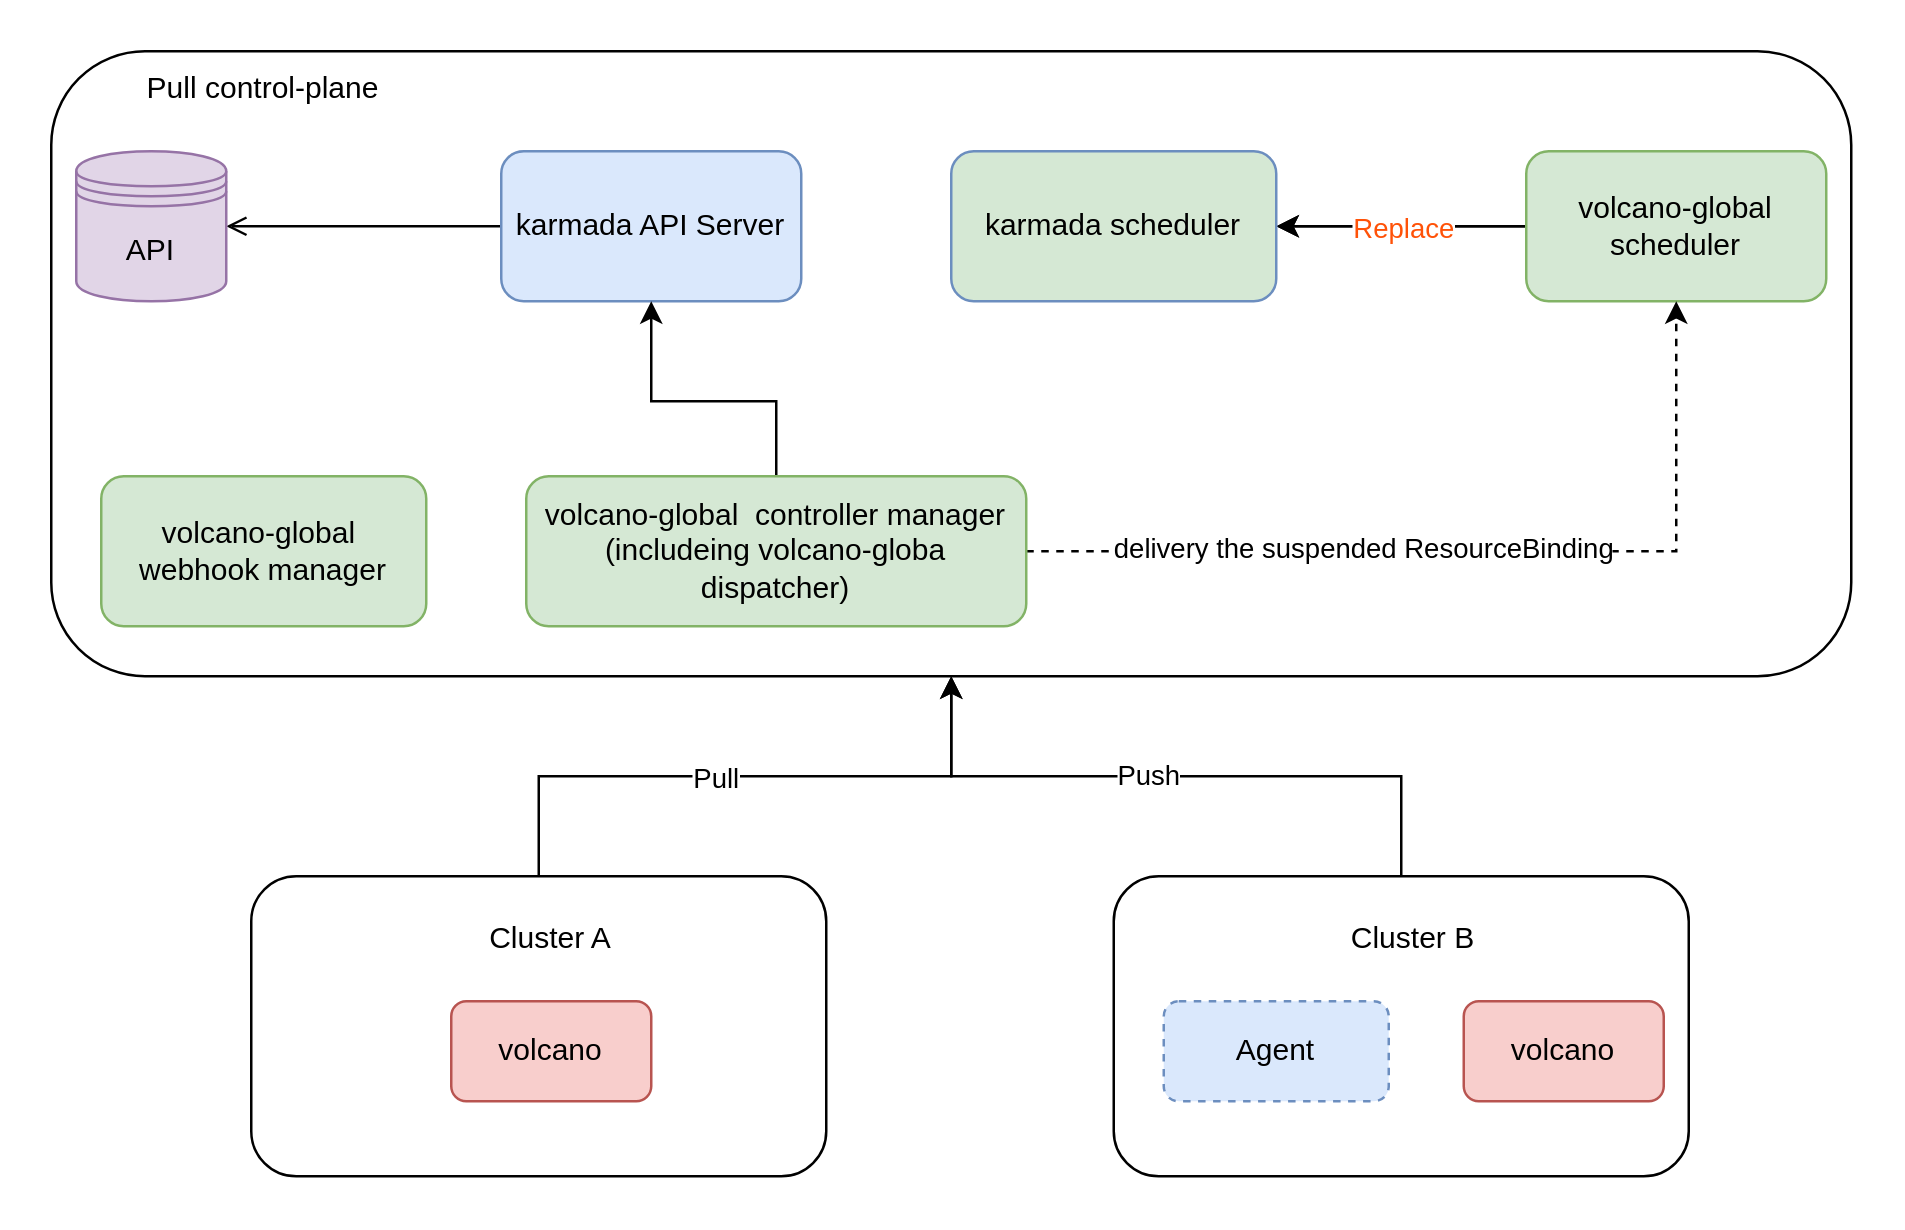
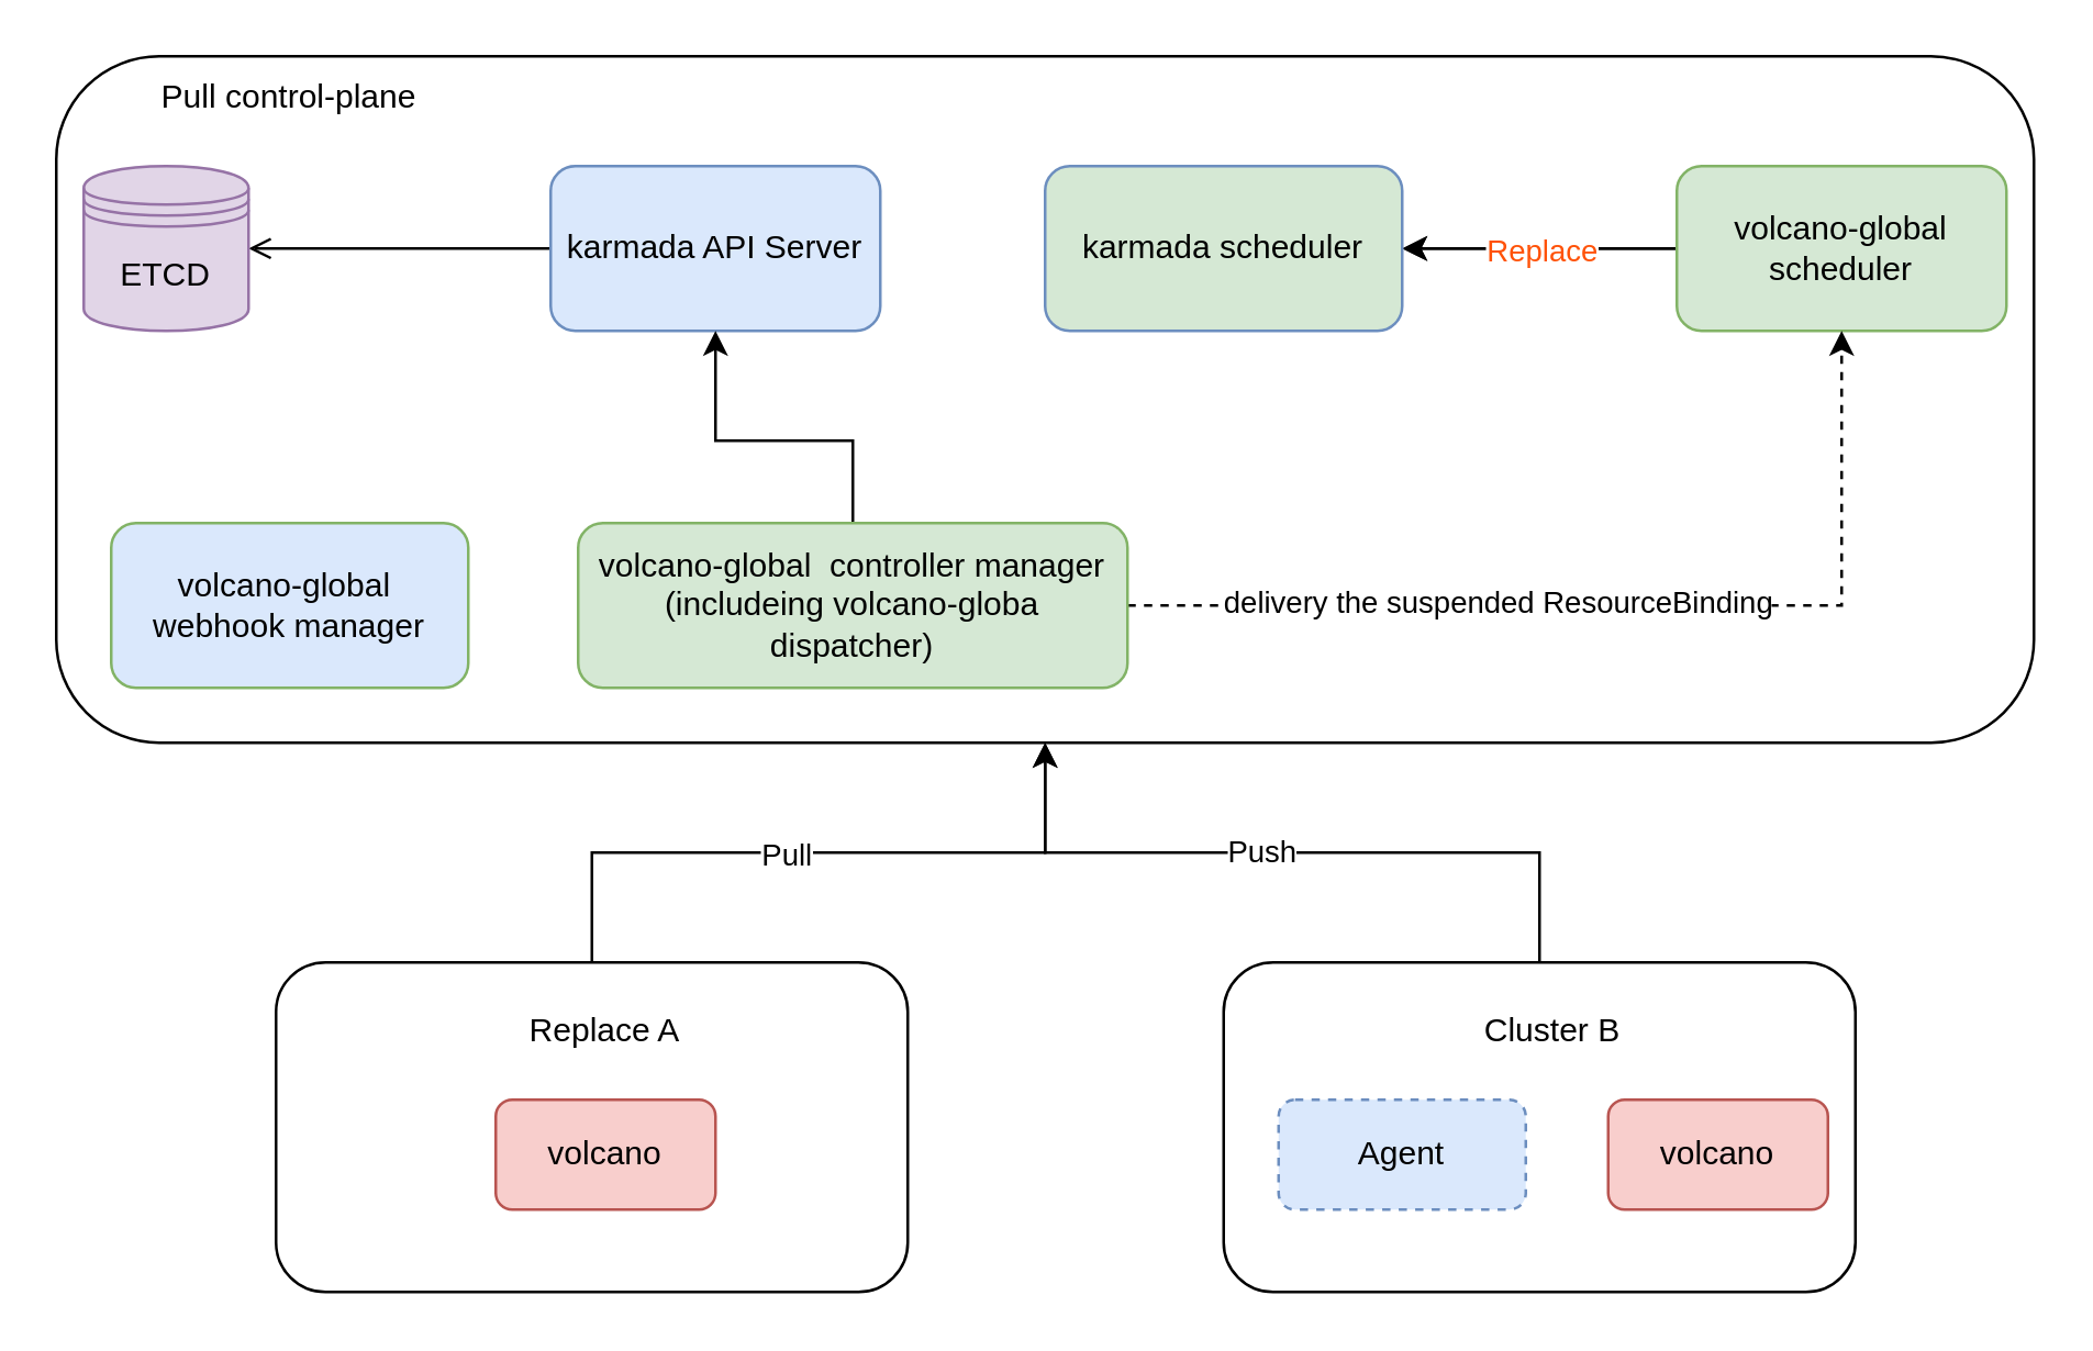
  <mxCell id="0" />
  <mxCell id="1" parent="0" />
  <mxCell id="2" value="" style="rounded=1;whiteSpace=wrap;html=1;" parent="1" vertex="1"><mxGeometry x="20" y="20" width="720" height="250" as="geometry" /></mxCell>
  <mxCell id="3" value="Pull control-plane" style="text;html=1;strokeColor=none;fillColor=none;align=center;verticalAlign=middle;whiteSpace=wrap;rounded=0;" parent="1" vertex="1"><mxGeometry x="30" y="20" width="150" height="30" as="geometry" /></mxCell>
  <mxCell id="4" style="edgeStyle=orthogonalEdgeStyle;rounded=0;orthogonalLoop=1;jettySize=auto;html=1;entryX=1;entryY=0.5;entryDx=0;entryDy=0;endArrow=open;" parent="1" source="5" target="11" edge="1"><mxGeometry relative="1" as="geometry" /></mxCell>
  <mxCell id="5" value="karmada API Server" style="rounded=1;whiteSpace=wrap;html=1;fillColor=#dae8fc;strokeColor=#6c8ebf;" parent="1" vertex="1"><mxGeometry x="200" y="60" width="120" height="60" as="geometry" /></mxCell>
  <mxCell id="6" style="edgeStyle=orthogonalEdgeStyle;rounded=0;orthogonalLoop=1;jettySize=auto;html=1;" parent="1" source="9" target="10" edge="1"><mxGeometry relative="1" as="geometry" /></mxCell>
  <mxCell id="7" value="" style="edgeStyle=orthogonalEdgeStyle;rounded=0;orthogonalLoop=1;jettySize=auto;html=1;" parent="1" source="9" target="10" edge="1"><mxGeometry relative="1" as="geometry" /></mxCell>
  <mxCell id="8" value="Replace" style="edgeLabel;html=1;align=center;verticalAlign=middle;resizable=0;points=[];fontColor=#FF5208;" parent="7" vertex="1" connectable="0"><mxGeometry x="0.14" y="2" relative="1" as="geometry"><mxPoint x="7" y="-2" as="offset" /></mxGeometry></mxCell>
  <mxCell id="9" value="volcano-global scheduler" style="rounded=1;whiteSpace=wrap;html=1;fillColor=#d5e8d4;strokeColor=#82b366;" parent="1" vertex="1"><mxGeometry x="610" y="60" width="120" height="60" as="geometry" /></mxCell>
  <mxCell id="10" value="karmada scheduler" style="rounded=1;whiteSpace=wrap;html=1;fillColor=#d5e8d4;strokeColor=#6c8ebf;" parent="1" vertex="1"><mxGeometry x="380" y="60" width="130" height="60" as="geometry" /></mxCell>
- <mxCell id="11" value="API" style="shape=datastore;whiteSpace=wrap;html=1;fillColor=#e1d5e7;strokeColor=#9673a6;" parent="1" vertex="1"><mxGeometry x="30" y="60" width="60" height="60" as="geometry" /></mxCell>
+ <mxCell id="11" value="ETCD" style="shape=datastore;whiteSpace=wrap;html=1;fillColor=#e1d5e7;strokeColor=#9673a6;" parent="1" vertex="1"><mxGeometry x="30" y="60" width="60" height="60" as="geometry" /></mxCell>
  <mxCell id="12" style="edgeStyle=orthogonalEdgeStyle;rounded=0;orthogonalLoop=1;jettySize=auto;html=1;entryX=0.5;entryY=1;entryDx=0;entryDy=0;" parent="1" source="27" target="5" edge="1"><mxGeometry relative="1" as="geometry"><mxPoint x="315" y="220" as="sourcePoint" /><Array as="points"><mxPoint x="310" y="160" /><mxPoint x="260" y="160" /></Array></mxGeometry></mxCell>
  <mxCell id="13" style="edgeStyle=orthogonalEdgeStyle;rounded=0;orthogonalLoop=1;jettySize=auto;html=1;dashed=1;exitX=1;exitY=0.5;exitDx=0;exitDy=0;" parent="1" source="27" target="9" edge="1"><mxGeometry relative="1" as="geometry"><mxPoint x="445" y="220" as="sourcePoint" /></mxGeometry></mxCell>
  <mxCell id="14" value="delivery the&amp;nbsp;suspended&amp;nbsp;ResourceBinding" style="edgeLabel;html=1;align=center;verticalAlign=middle;resizable=0;points=[];" parent="13" vertex="1" connectable="0"><mxGeometry x="-0.329" y="-1" relative="1" as="geometry"><mxPoint x="13" y="-3" as="offset" /></mxGeometry></mxCell>
- <mxCell id="15" value="volcano-global&amp;nbsp; webhook manager" style="rounded=1;whiteSpace=wrap;html=1;fillColor=#d5e8d4;strokeColor=#82b366;" parent="1" vertex="1"><mxGeometry x="40" y="190" width="130" height="60" as="geometry" /></mxCell>
+ <mxCell id="15" value="volcano-global&amp;nbsp; webhook manager" style="rounded=1;whiteSpace=wrap;html=1;fillColor=#dae8fc;strokeColor=#82b366;" parent="1" vertex="1"><mxGeometry x="40" y="190" width="130" height="60" as="geometry" /></mxCell>
  <mxCell id="16" style="edgeStyle=orthogonalEdgeStyle;rounded=0;orthogonalLoop=1;jettySize=auto;html=1;entryX=0.5;entryY=1;entryDx=0;entryDy=0;" parent="1" source="18" target="2" edge="1"><mxGeometry relative="1" as="geometry" /></mxCell>
  <mxCell id="17" value="Pull" style="edgeLabel;html=1;align=center;verticalAlign=middle;resizable=0;points=[];" parent="16" vertex="1" connectable="0"><mxGeometry x="-0.102" y="-1" relative="1" as="geometry"><mxPoint y="-1" as="offset" /></mxGeometry></mxCell>
  <mxCell id="18" value="" style="rounded=1;whiteSpace=wrap;html=1;" parent="1" vertex="1"><mxGeometry x="100" y="350" width="230" height="120" as="geometry" /></mxCell>
- <mxCell id="19" value="Cluster A" style="text;html=1;strokeColor=none;fillColor=none;align=center;verticalAlign=middle;whiteSpace=wrap;rounded=0;" parent="1" vertex="1"><mxGeometry x="190" y="360" width="60" height="30" as="geometry" /></mxCell>
+ <mxCell id="19" value="Replace A" style="text;html=1;strokeColor=none;fillColor=none;align=center;verticalAlign=middle;whiteSpace=wrap;rounded=0;" parent="1" vertex="1"><mxGeometry x="190" y="360" width="60" height="30" as="geometry" /></mxCell>
  <mxCell id="20" value="volcano" style="rounded=1;whiteSpace=wrap;html=1;fillColor=#f8cecc;strokeColor=#b85450;" parent="1" vertex="1"><mxGeometry x="180" y="400" width="80" height="40" as="geometry" /></mxCell>
  <mxCell id="21" style="edgeStyle=orthogonalEdgeStyle;rounded=0;orthogonalLoop=1;jettySize=auto;html=1;entryX=0.5;entryY=1;entryDx=0;entryDy=0;" parent="1" source="23" target="2" edge="1"><mxGeometry relative="1" as="geometry" /></mxCell>
  <mxCell id="22" value="Push" style="edgeLabel;html=1;align=center;verticalAlign=middle;resizable=0;points=[];" parent="21" vertex="1" connectable="0"><mxGeometry x="0.092" y="-1" relative="1" as="geometry"><mxPoint as="offset" /></mxGeometry></mxCell>
  <mxCell id="23" value="" style="rounded=1;whiteSpace=wrap;html=1;" parent="1" vertex="1"><mxGeometry x="445" y="350" width="230" height="120" as="geometry" /></mxCell>
  <mxCell id="24" value="Cluster B" style="text;html=1;strokeColor=none;fillColor=none;align=center;verticalAlign=middle;whiteSpace=wrap;rounded=0;" parent="1" vertex="1"><mxGeometry x="535" y="360" width="60" height="30" as="geometry" /></mxCell>
  <mxCell id="25" value="volcano" style="rounded=1;whiteSpace=wrap;html=1;fillColor=#f8cecc;strokeColor=#b85450;" parent="1" vertex="1"><mxGeometry x="585" y="400" width="80" height="40" as="geometry" /></mxCell>
  <mxCell id="26" value="Agent" style="rounded=1;whiteSpace=wrap;html=1;fillColor=#dae8fc;strokeColor=#6c8ebf;dashed=1;" parent="1" vertex="1"><mxGeometry x="465" y="400" width="90" height="40" as="geometry" /></mxCell>
  <mxCell id="27" value="volcano-global&amp;nbsp; controller manager&lt;br&gt;(includeing volcano-globa dispatcher)" style="rounded=1;whiteSpace=wrap;html=1;fillColor=#d5e8d4;strokeColor=#82b366;" parent="1" vertex="1"><mxGeometry x="210" y="190" width="200" height="60" as="geometry" /></mxCell>
